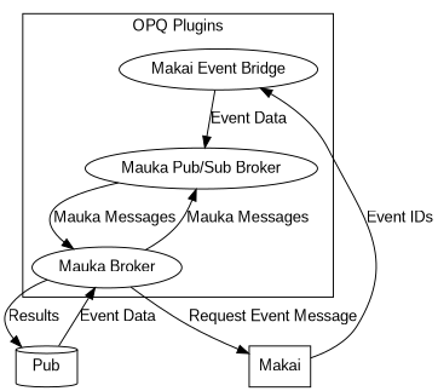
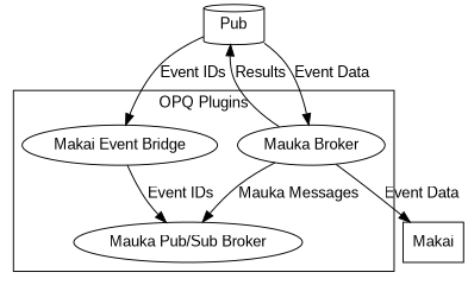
  digraph {
    fontname="Liberation Sans"
    node [fontname="Liberation Sans"]
    edge [fontname="Liberation Sans"]
    n1 [label="Makai Event Bridge"]
    n2 [label="Mauka Pub/Sub Broker"]
    n3 [label="Mauka Broker"]
    Makai [shape=box]
    n5 [label=Pub shape=cylinder]
    subgraph cluster_1 {
      label="OPQ Plugins"
      n1
      n2
      n3
    }
-   n1 -> n2 [label="Event Data"]
-   n2 -> n3 [label="Mauka Messages"]
+   n1 -> n2 [label="Event IDs"]
    n3 -> n2 [label="Mauka Messages"]
-   n3 -> Makai [label="Request Event Message"]
+   n3 -> Makai [label="Event Data"]
    n3 -> n5 [label=Results]
-   Makai -> n1 [label="Event IDs"]
+   n5 -> n1 [label="Event IDs"]
    n5 -> n3 [label="Event Data"]
  }
